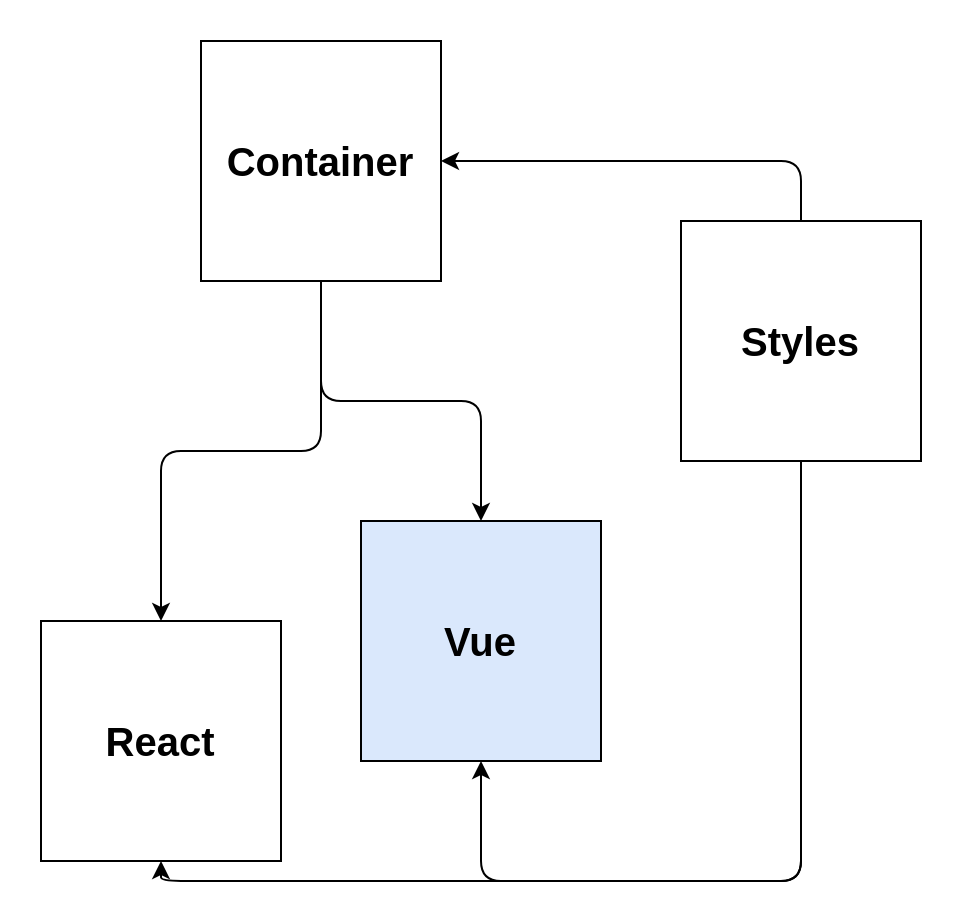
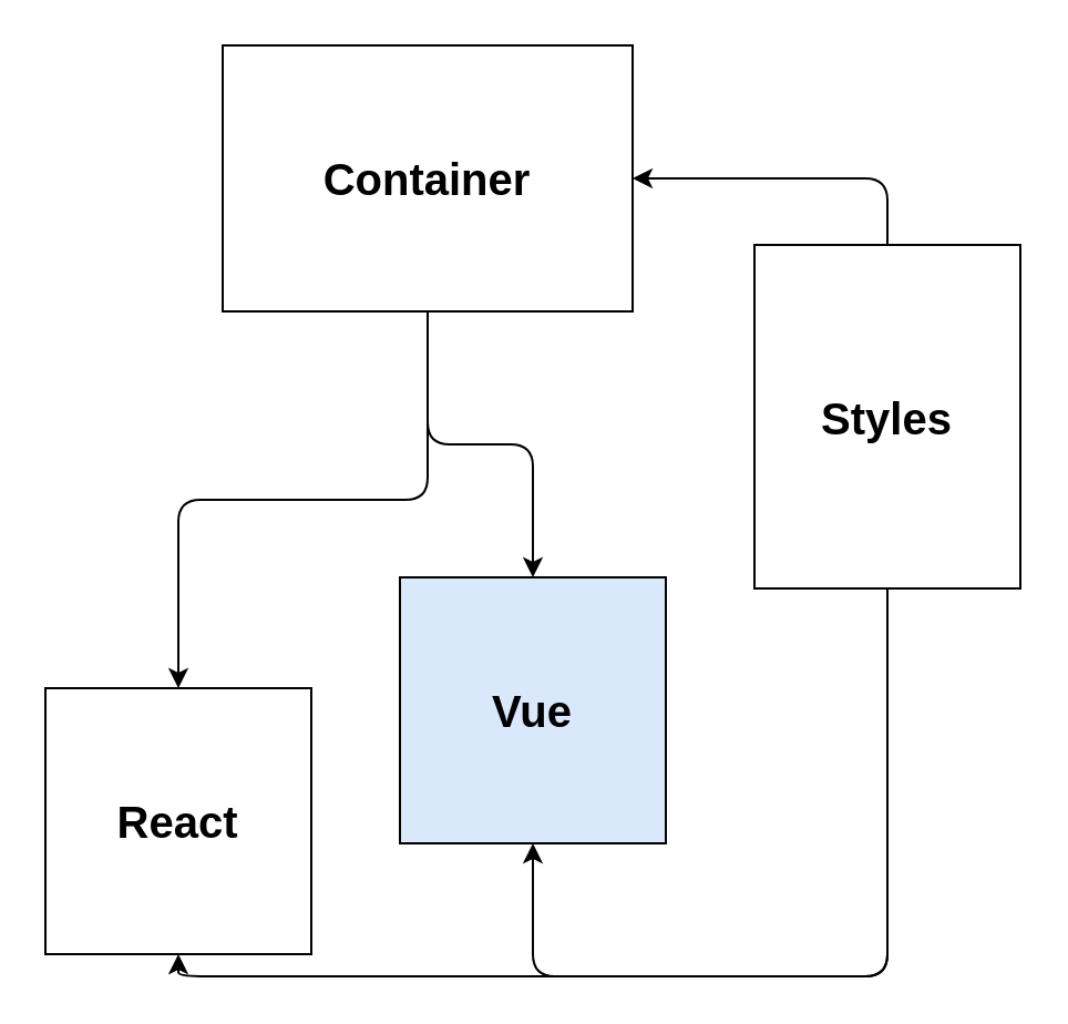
  <mxCell id="0" />
  <mxCell id="1" parent="0" />
  <mxCell id="2" style="edgeStyle=orthogonalEdgeStyle;html=1;exitX=0.5;exitY=1;exitDx=0;exitDy=0;" edge="1" parent="1" source="4" target="5"><mxGeometry relative="1" as="geometry" /></mxCell>
  <mxCell id="3" style="edgeStyle=orthogonalEdgeStyle;html=1;entryX=0.5;entryY=0;entryDx=0;entryDy=0;" edge="1" parent="1" source="4" target="10"><mxGeometry relative="1" as="geometry" /></mxCell>
- <mxCell id="4" value="&lt;b&gt;&lt;font style=&quot;font-size: 20px&quot;&gt;Container&lt;/font&gt;&lt;/b&gt;" style="whiteSpace=wrap;html=1;aspect=fixed;" vertex="1" parent="1"><mxGeometry x="100" y="20" width="120" height="120" as="geometry" /></mxCell>
+ <mxCell id="4" value="&lt;b&gt;&lt;font style=&quot;font-size: 20px&quot;&gt;Container&lt;/font&gt;&lt;/b&gt;" style="whiteSpace=wrap;html=1;aspect=fixed;" vertex="1" parent="1"><mxGeometry x="100" y="20" width="185" height="120" as="geometry" /></mxCell>
  <mxCell id="5" value="&lt;font style=&quot;font-size: 20px&quot;&gt;&lt;b&gt;React&lt;/b&gt;&lt;/font&gt;" style="whiteSpace=wrap;html=1;aspect=fixed;" vertex="1" parent="1"><mxGeometry x="20" y="310" width="120" height="120" as="geometry" /></mxCell>
  <mxCell id="6" style="edgeStyle=orthogonalEdgeStyle;html=1;entryX=0.5;entryY=1;entryDx=0;entryDy=0;" edge="1" parent="1" source="9" target="10"><mxGeometry relative="1" as="geometry"><mxPoint x="380" y="430" as="targetPoint" /><Array as="points"><mxPoint x="400" y="440" /><mxPoint x="240" y="440" /></Array></mxGeometry></mxCell>
  <mxCell id="7" style="edgeStyle=orthogonalEdgeStyle;html=1;entryX=0.5;entryY=1;entryDx=0;entryDy=0;" edge="1" parent="1" source="9" target="5"><mxGeometry relative="1" as="geometry"><Array as="points"><mxPoint x="400" y="440" /><mxPoint x="80" y="440" /></Array></mxGeometry></mxCell>
  <mxCell id="8" style="edgeStyle=orthogonalEdgeStyle;html=1;entryX=1;entryY=0.5;entryDx=0;entryDy=0;fontSize=20;" edge="1" parent="1" source="9" target="4"><mxGeometry relative="1" as="geometry"><Array as="points"><mxPoint x="400" y="80" /></Array></mxGeometry></mxCell>
- <mxCell id="9" value="&lt;font style=&quot;font-size: 20px&quot;&gt;&lt;b&gt;Styles&lt;/b&gt;&lt;/font&gt;" style="whiteSpace=wrap;html=1;aspect=fixed;" vertex="1" parent="1"><mxGeometry x="340" y="110" width="120" height="120" as="geometry" /></mxCell>
+ <mxCell id="9" value="&lt;font style=&quot;font-size: 20px&quot;&gt;&lt;b&gt;Styles&lt;/b&gt;&lt;/font&gt;" style="whiteSpace=wrap;html=1;aspect=fixed;" vertex="1" parent="1"><mxGeometry x="340" y="110" width="120" height="155" as="geometry" /></mxCell>
  <mxCell id="10" value="&lt;font style=&quot;font-size: 20px&quot;&gt;&lt;b&gt;Vue&lt;/b&gt;&lt;/font&gt;" style="whiteSpace=wrap;html=1;aspect=fixed;fillColor=#dae8fc;" vertex="1" parent="1"><mxGeometry x="180" y="260" width="120" height="120" as="geometry" /></mxCell>
